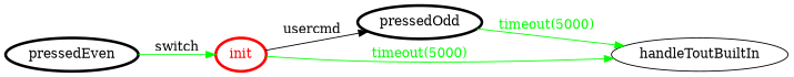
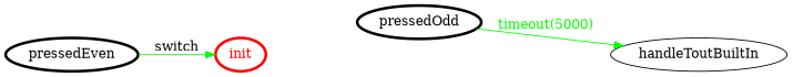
  digraph {
    rankdir=LR
    node [color=black fontcolor=black penwidth=3]
    edge [color=green fontcolor=black]
    init [color=red fontcolor=red]
    pressedOdd
    handleToutBuiltIn [color="" fontcolor="" penwidth=""]
    pressedEven
-   init -> pressedOdd [color=black label=usercmd]
-   init -> handleToutBuiltIn [fontcolor=green label="timeout(5000)"]
    pressedOdd -> handleToutBuiltIn [fontcolor=green label="timeout(5000)"]
    pressedEven -> init [label=switch]
  }
